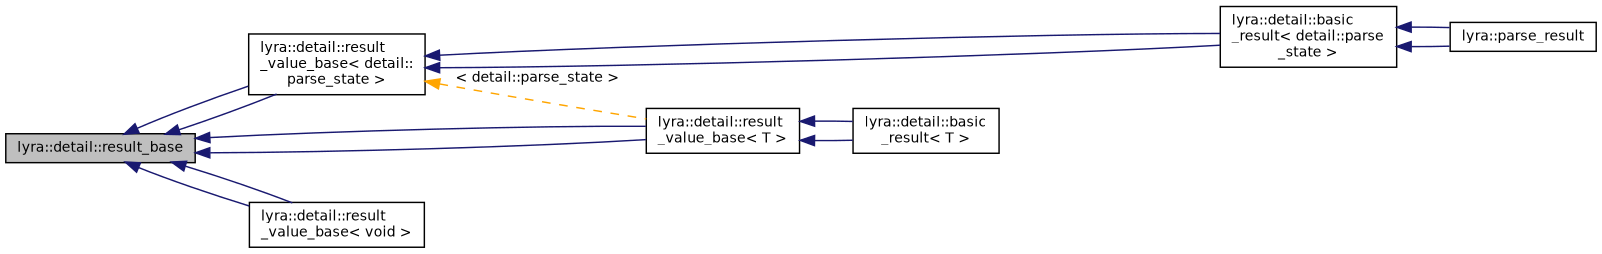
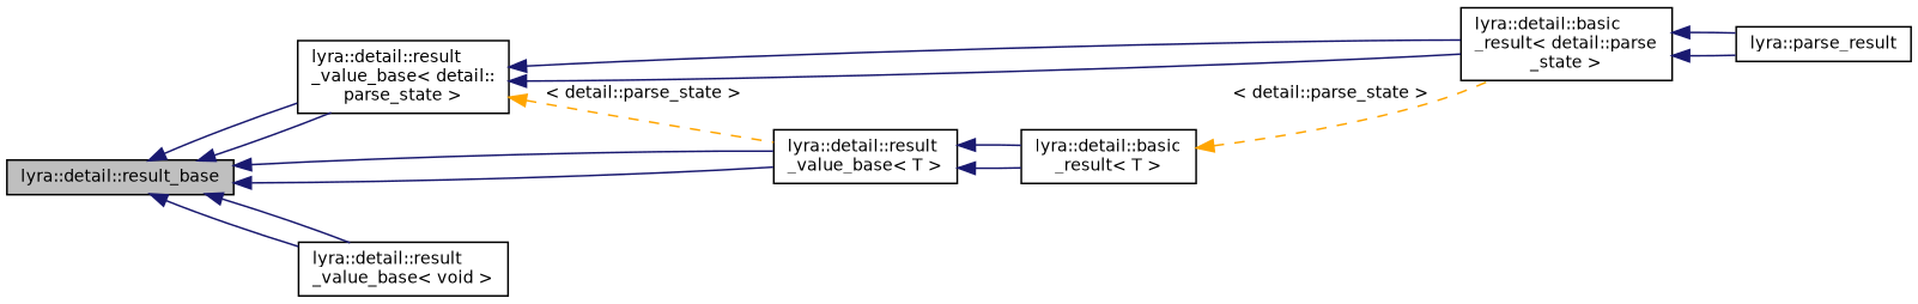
  digraph {
    rankdir=LR
    node [color=black fillcolor=white fontname=Helvetica fontsize=10 shape=record style=filled]
    edge [color=midnightblue dir=back fontname=Helvetica fontsize=10 labelfontname=Helvetica labelfontsize=10 style=solid]
    n1 [fillcolor=grey75 fontcolor=black height=0.2 label="lyra::detail::result_base" width=0.4]
    n2 [height=0.2 label="lyra::detail::result\l_value_base\< detail::\lparse_state \>" width=0.4]
    n3 [height=0.2 label="lyra::detail::result\l_value_base\< T \>" width=0.4]
    n4 [height=0.2 label="lyra::detail::result\l_value_base\< void \>" width=0.4]
    n5 [height=0.2 label="lyra::detail::basic\l_result\< detail::parse\l_state \>" width=0.4]
    n6 [height=0.2 label="lyra::detail::basic\l_result\< T \>" width=0.4]
    n7 [height=0.2 label="lyra::parse_result" width=0.4]
    n1 -> n2
    n1 -> n2
    n1 -> n3
    n1 -> n3
    n1 -> n4
    n1 -> n4
    n2 -> n3 [color=orange label=" \< detail::parse_state \>" style=dashed]
    n2 -> n5
    n2 -> n5
    n3 -> n6
    n3 -> n6
    n5 -> n7
    n5 -> n7
+   n6 -> n5 [color=orange label=" \< detail::parse_state \>" style=dashed]
  }
